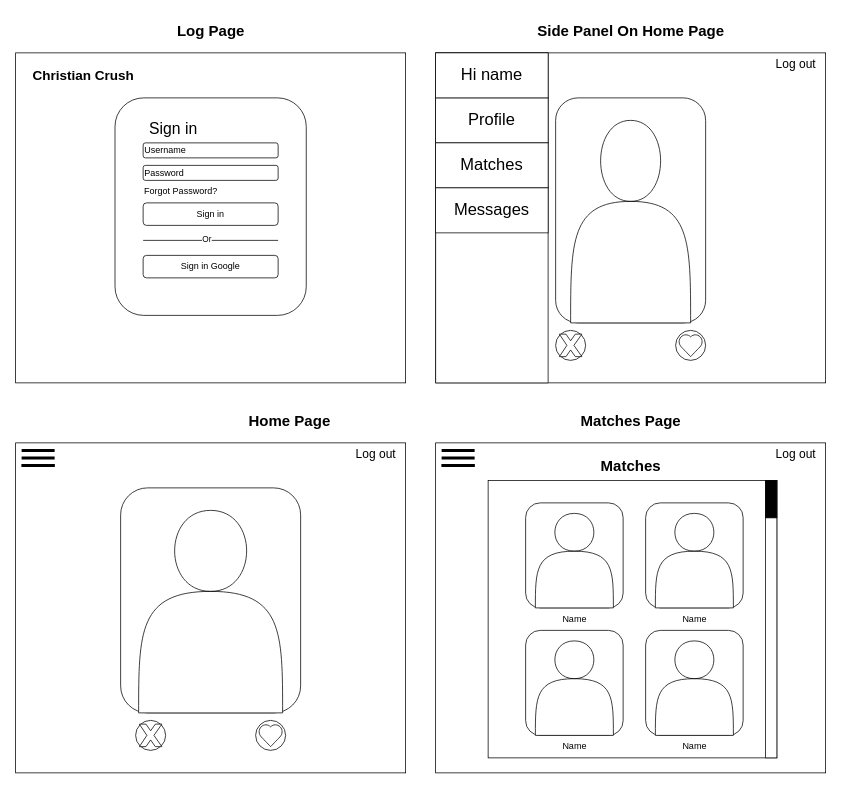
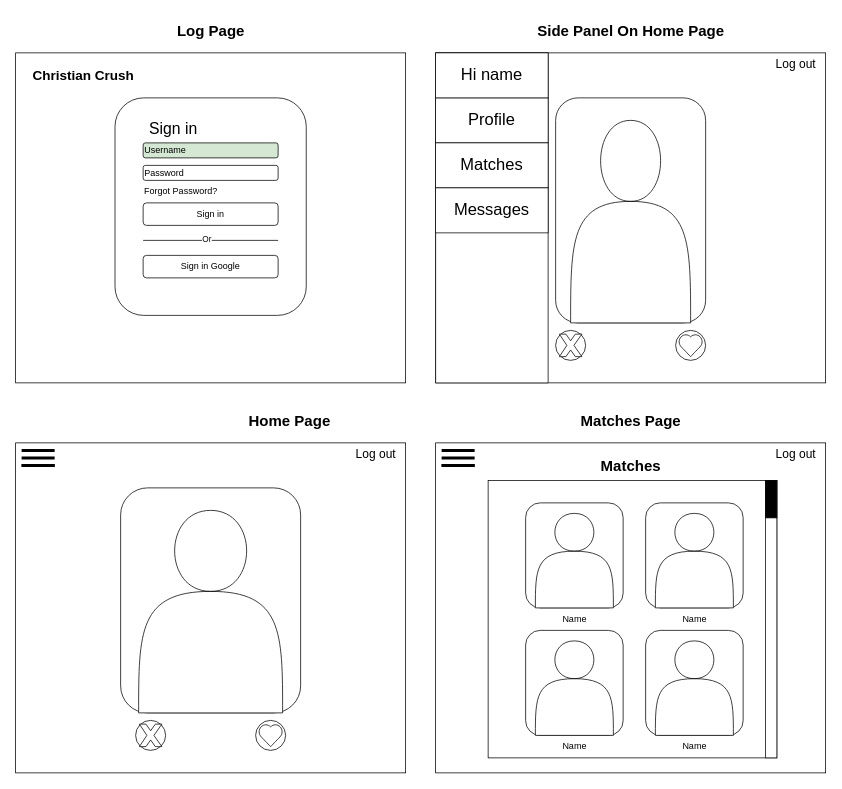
  <mxCell id="0" />
  <mxCell id="1" parent="0" />
  <mxCell id="2" value="" style="rounded=0;whiteSpace=wrap;html=1;" parent="1" vertex="1"><mxGeometry x="20" y="70" width="520" height="440" as="geometry" /></mxCell>
  <mxCell id="3" value="&lt;font style=&quot;font-size: 20px;&quot;&gt;&lt;b&gt;Log Page&lt;/b&gt;&lt;/font&gt;" style="text;html=1;align=center;verticalAlign=middle;resizable=0;points=[];autosize=1;strokeColor=none;fillColor=none;" parent="1" vertex="1"><mxGeometry x="215" y="20" width="130" height="40" as="geometry" /></mxCell>
  <mxCell id="4" value="" style="rounded=0;whiteSpace=wrap;html=1;" parent="1" vertex="1"><mxGeometry x="580" y="70" width="520" height="440" as="geometry" /></mxCell>
  <mxCell id="5" value="&lt;font style=&quot;font-size: 20px;&quot;&gt;&lt;b&gt;Side Panel On Home Page&lt;/b&gt;&lt;/font&gt;" style="text;html=1;align=center;verticalAlign=middle;resizable=0;points=[];autosize=1;strokeColor=none;fillColor=none;" parent="1" vertex="1"><mxGeometry x="705" y="20" width="270" height="40" as="geometry" /></mxCell>
  <mxCell id="6" value="" style="rounded=1;whiteSpace=wrap;html=1;" parent="1" vertex="1"><mxGeometry x="740" y="130" width="200" height="300" as="geometry" /></mxCell>
  <mxCell id="7" value="" style="ellipse;whiteSpace=wrap;html=1;aspect=fixed;" parent="1" vertex="1"><mxGeometry x="740" y="440" width="40" height="40" as="geometry" /></mxCell>
  <mxCell id="8" value="" style="ellipse;whiteSpace=wrap;html=1;aspect=fixed;" parent="1" vertex="1"><mxGeometry x="900" y="440" width="40" height="40" as="geometry" /></mxCell>
  <mxCell id="9" value="" style="verticalLabelPosition=bottom;verticalAlign=top;html=1;shape=mxgraph.basic.heart" parent="1" vertex="1"><mxGeometry x="903.75" y="445" width="32.5" height="30" as="geometry" /></mxCell>
  <mxCell id="10" value="" style="verticalLabelPosition=bottom;verticalAlign=top;html=1;shape=mxgraph.basic.x" parent="1" vertex="1"><mxGeometry x="745" y="445" width="30" height="30" as="geometry" /></mxCell>
  <mxCell id="11" value="" style="shape=actor;whiteSpace=wrap;html=1;" parent="1" vertex="1"><mxGeometry x="760" y="160" width="160" height="270" as="geometry" /></mxCell>
  <mxCell id="12" value="&lt;font style=&quot;font-size: 16px;&quot;&gt;Log out&lt;/font&gt;" style="text;html=1;align=center;verticalAlign=middle;resizable=0;points=[];autosize=1;strokeColor=none;fillColor=none;" parent="1" vertex="1"><mxGeometry x="1020" y="70" width="80" height="30" as="geometry" /></mxCell>
  <mxCell id="13" value="" style="shape=partialRectangle;whiteSpace=wrap;html=1;top=0;bottom=0;fillColor=none;direction=south;strokeWidth=4;" parent="1" vertex="1"><mxGeometry x="590" y="90" width="40" height="10" as="geometry" /></mxCell>
  <mxCell id="14" value="" style="shape=partialRectangle;whiteSpace=wrap;html=1;top=0;bottom=0;fillColor=none;direction=south;strokeWidth=4;" parent="1" vertex="1"><mxGeometry x="590" y="80" width="40" height="20" as="geometry" /></mxCell>
  <mxCell id="15" value="" style="verticalLabelPosition=bottom;verticalAlign=top;html=1;shape=mxgraph.basic.rect;fillColor2=none;strokeWidth=1;size=20;indent=5;" parent="1" vertex="1"><mxGeometry x="580" y="70" width="150" height="440" as="geometry" /></mxCell>
  <mxCell id="16" value="&lt;font style=&quot;font-size: 22px;&quot;&gt;Profile&lt;/font&gt;" style="rounded=0;whiteSpace=wrap;html=1;" parent="1" vertex="1"><mxGeometry x="580" y="130" width="150" height="60" as="geometry" /></mxCell>
  <mxCell id="17" value="&lt;span style=&quot;font-size: 22px;&quot;&gt;Matches&lt;/span&gt;" style="rounded=0;whiteSpace=wrap;html=1;" parent="1" vertex="1"><mxGeometry x="580" y="190" width="150" height="60" as="geometry" /></mxCell>
  <mxCell id="18" value="&lt;font style=&quot;font-size: 22px;&quot;&gt;Messages&lt;/font&gt;" style="rounded=0;whiteSpace=wrap;html=1;" parent="1" vertex="1"><mxGeometry x="580" y="250" width="150" height="60" as="geometry" /></mxCell>
  <mxCell id="19" value="&lt;font style=&quot;font-size: 22px;&quot;&gt;Hi name&lt;/font&gt;" style="rounded=0;whiteSpace=wrap;html=1;" parent="1" vertex="1"><mxGeometry x="580" y="70" width="150" height="60" as="geometry" /></mxCell>
  <mxCell id="20" value="" style="rounded=0;whiteSpace=wrap;html=1;" parent="1" vertex="1"><mxGeometry x="20" y="590" width="520" height="440" as="geometry" /></mxCell>
  <mxCell id="21" value="&lt;font style=&quot;font-size: 20px;&quot;&gt;&lt;b&gt;Home Page&lt;/b&gt;&lt;/font&gt;" style="text;html=1;align=center;verticalAlign=middle;resizable=0;points=[];autosize=1;strokeColor=none;fillColor=none;" parent="1" vertex="1"><mxGeometry x="320" y="540" width="130" height="40" as="geometry" /></mxCell>
  <mxCell id="22" value="" style="ellipse;whiteSpace=wrap;html=1;aspect=fixed;" parent="1" vertex="1"><mxGeometry x="180" y="960" width="40" height="40" as="geometry" /></mxCell>
  <mxCell id="23" value="" style="ellipse;whiteSpace=wrap;html=1;aspect=fixed;" parent="1" vertex="1"><mxGeometry x="340" y="960" width="40" height="40" as="geometry" /></mxCell>
  <mxCell id="24" value="" style="verticalLabelPosition=bottom;verticalAlign=top;html=1;shape=mxgraph.basic.heart" parent="1" vertex="1"><mxGeometry x="343.75" y="965" width="32.5" height="30" as="geometry" /></mxCell>
  <mxCell id="25" value="" style="verticalLabelPosition=bottom;verticalAlign=top;html=1;shape=mxgraph.basic.x" parent="1" vertex="1"><mxGeometry x="185" y="965" width="30" height="30" as="geometry" /></mxCell>
  <mxCell id="26" value="&lt;font style=&quot;font-size: 16px;&quot;&gt;Log out&lt;/font&gt;" style="text;html=1;align=center;verticalAlign=middle;resizable=0;points=[];autosize=1;strokeColor=none;fillColor=none;" parent="1" vertex="1"><mxGeometry x="460" y="590" width="80" height="30" as="geometry" /></mxCell>
  <mxCell id="27" value="" style="shape=partialRectangle;whiteSpace=wrap;html=1;top=0;bottom=0;fillColor=none;direction=south;strokeWidth=4;" parent="1" vertex="1"><mxGeometry x="30" y="610" width="40" height="10" as="geometry" /></mxCell>
  <mxCell id="28" value="" style="shape=partialRectangle;whiteSpace=wrap;html=1;top=0;bottom=0;fillColor=none;direction=south;strokeWidth=4;" parent="1" vertex="1"><mxGeometry x="30" y="600" width="40" height="20" as="geometry" /></mxCell>
  <mxCell id="29" value="&lt;font style=&quot;font-size: 20px;&quot;&gt;&lt;b&gt;Matches Page&lt;/b&gt;&lt;/font&gt;" style="text;html=1;align=center;verticalAlign=middle;resizable=0;points=[];autosize=1;strokeColor=none;fillColor=none;" parent="1" vertex="1"><mxGeometry x="760" y="540" width="160" height="40" as="geometry" /></mxCell>
  <mxCell id="30" value="" style="rounded=0;whiteSpace=wrap;html=1;" parent="1" vertex="1"><mxGeometry x="580" y="590" width="520" height="440" as="geometry" /></mxCell>
  <mxCell id="31" value="&lt;font style=&quot;font-size: 16px;&quot;&gt;Log out&lt;/font&gt;" style="text;html=1;align=center;verticalAlign=middle;resizable=0;points=[];autosize=1;strokeColor=none;fillColor=none;" parent="1" vertex="1"><mxGeometry x="1020" y="590" width="80" height="30" as="geometry" /></mxCell>
  <mxCell id="32" value="" style="shape=partialRectangle;whiteSpace=wrap;html=1;top=0;bottom=0;fillColor=none;direction=south;strokeWidth=4;" parent="1" vertex="1"><mxGeometry x="590" y="610" width="40" height="10" as="geometry" /></mxCell>
  <mxCell id="33" value="" style="shape=partialRectangle;whiteSpace=wrap;html=1;top=0;bottom=0;fillColor=none;direction=south;strokeWidth=4;" parent="1" vertex="1"><mxGeometry x="590" y="600" width="40" height="20" as="geometry" /></mxCell>
  <mxCell id="34" value="" style="rounded=1;whiteSpace=wrap;html=1;" vertex="1" parent="1"><mxGeometry x="152.5" y="130" width="255" height="290" as="geometry" /></mxCell>
  <mxCell id="35" value="&lt;font style=&quot;font-size: 21px;&quot;&gt;Sign in&lt;/font&gt;" style="text;html=1;align=center;verticalAlign=middle;resizable=0;points=[];autosize=1;strokeColor=none;fillColor=none;" vertex="1" parent="1"><mxGeometry x="185" y="150" width="90" height="40" as="geometry" /></mxCell>
  <mxCell id="36" value="Forgot Password?" style="text;html=1;align=center;verticalAlign=middle;resizable=0;points=[];autosize=1;strokeColor=none;fillColor=none;" vertex="1" parent="1"><mxGeometry x="180" y="240" width="120" height="30" as="geometry" /></mxCell>
  <mxCell id="37" value="Sign in" style="rounded=1;whiteSpace=wrap;html=1;" vertex="1" parent="1"><mxGeometry x="190" y="270" width="180" height="30" as="geometry" /></mxCell>
  <mxCell id="38" value="Password" style="rounded=1;whiteSpace=wrap;html=1;align=left;" vertex="1" parent="1"><mxGeometry x="190" y="220" width="180" height="20" as="geometry" /></mxCell>
- <mxCell id="39" value="Username" style="rounded=1;whiteSpace=wrap;html=1;align=left;" vertex="1" parent="1"><mxGeometry x="190" y="190" width="180" height="20" as="geometry" /></mxCell>
+ <mxCell id="39" value="Username" style="rounded=1;whiteSpace=wrap;html=1;align=left;fillColor=#d5e8d4;" vertex="1" parent="1"><mxGeometry x="190" y="190" width="180" height="20" as="geometry" /></mxCell>
  <mxCell id="40" value="" style="endArrow=none;html=1;rounded=0;" edge="1" parent="1"><mxGeometry width="50" height="50" relative="1" as="geometry"><mxPoint x="190" y="320" as="sourcePoint" /><mxPoint x="370" y="320" as="targetPoint" /></mxGeometry></mxCell>
  <mxCell id="41" value="Or" style="edgeLabel;html=1;align=center;verticalAlign=middle;resizable=0;points=[];" vertex="1" connectable="0" parent="40"><mxGeometry x="-0.064" y="2" relative="1" as="geometry"><mxPoint as="offset" /></mxGeometry></mxCell>
  <mxCell id="42" value="Sign in Google" style="rounded=1;whiteSpace=wrap;html=1;" vertex="1" parent="1"><mxGeometry x="190" y="340" width="180" height="30" as="geometry" /></mxCell>
  <mxCell id="43" value="&lt;font style=&quot;font-size: 18px;&quot;&gt;&lt;b&gt;Christian Crush&lt;/b&gt;&lt;/font&gt;" style="text;html=1;align=center;verticalAlign=middle;resizable=0;points=[];autosize=1;strokeColor=none;fillColor=none;" vertex="1" parent="1"><mxGeometry x="30" y="80" width="160" height="40" as="geometry" /></mxCell>
  <mxCell id="44" value="&lt;font style=&quot;font-size: 20px;&quot;&gt;&lt;b&gt;Matches&lt;/b&gt;&lt;/font&gt;" style="text;html=1;align=center;verticalAlign=middle;resizable=0;points=[];autosize=1;strokeColor=none;fillColor=none;" vertex="1" parent="1"><mxGeometry x="790" y="600" width="100" height="40" as="geometry" /></mxCell>
  <mxCell id="45" value="" style="rounded=0;whiteSpace=wrap;html=1;" vertex="1" parent="1"><mxGeometry x="650" y="640" width="385" height="370" as="geometry" /></mxCell>
  <mxCell id="46" value="" style="group" vertex="1" connectable="0" parent="1"><mxGeometry x="700" y="670" width="340" height="340" as="geometry" /></mxCell>
  <mxCell id="47" value="" style="rounded=1;whiteSpace=wrap;html=1;" parent="46" vertex="1"><mxGeometry width="130" height="140" as="geometry" /></mxCell>
  <mxCell id="48" value="" style="shape=actor;whiteSpace=wrap;html=1;" parent="46" vertex="1"><mxGeometry x="13" y="14" width="104" height="126" as="geometry" /></mxCell>
  <mxCell id="49" value="" style="group" vertex="1" connectable="0" parent="1"><mxGeometry x="860" y="670" width="130" height="140" as="geometry" /></mxCell>
  <mxCell id="50" value="" style="rounded=1;whiteSpace=wrap;html=1;" vertex="1" parent="49"><mxGeometry width="130" height="140" as="geometry" /></mxCell>
  <mxCell id="51" value="" style="shape=actor;whiteSpace=wrap;html=1;" vertex="1" parent="49"><mxGeometry x="13" y="14" width="104" height="126" as="geometry" /></mxCell>
  <mxCell id="52" value="" style="group" vertex="1" connectable="0" parent="1"><mxGeometry x="700" y="840" width="365" height="180" as="geometry" /></mxCell>
  <mxCell id="53" value="" style="rounded=1;whiteSpace=wrap;html=1;" vertex="1" parent="52"><mxGeometry width="130" height="140" as="geometry" /></mxCell>
  <mxCell id="54" value="" style="shape=actor;whiteSpace=wrap;html=1;" vertex="1" parent="52"><mxGeometry x="13" y="14" width="104" height="126" as="geometry" /></mxCell>
  <mxCell id="55" value="" style="group" vertex="1" connectable="0" parent="1"><mxGeometry x="860" y="840" width="130" height="140" as="geometry" /></mxCell>
  <mxCell id="56" value="" style="rounded=1;whiteSpace=wrap;html=1;" vertex="1" parent="55"><mxGeometry width="130" height="140" as="geometry" /></mxCell>
  <mxCell id="57" value="" style="shape=actor;whiteSpace=wrap;html=1;" vertex="1" parent="55"><mxGeometry x="13" y="14" width="104" height="126" as="geometry" /></mxCell>
  <mxCell id="58" value="Name" style="text;html=1;align=center;verticalAlign=middle;resizable=0;points=[];autosize=1;strokeColor=none;fillColor=none;" vertex="1" parent="1"><mxGeometry x="735" y="810" width="60" height="30" as="geometry" /></mxCell>
  <mxCell id="59" value="Name" style="text;html=1;align=center;verticalAlign=middle;resizable=0;points=[];autosize=1;strokeColor=none;fillColor=none;" vertex="1" parent="1"><mxGeometry x="895" y="980" width="60" height="30" as="geometry" /></mxCell>
  <mxCell id="60" value="Name" style="text;html=1;align=center;verticalAlign=middle;resizable=0;points=[];autosize=1;strokeColor=none;fillColor=none;" vertex="1" parent="1"><mxGeometry x="895" y="810" width="60" height="30" as="geometry" /></mxCell>
  <mxCell id="61" value="Name" style="text;html=1;align=center;verticalAlign=middle;resizable=0;points=[];autosize=1;strokeColor=none;fillColor=none;" vertex="1" parent="1"><mxGeometry x="735" y="980" width="60" height="30" as="geometry" /></mxCell>
  <mxCell id="62" value="" style="rounded=0;whiteSpace=wrap;html=1;" vertex="1" parent="1"><mxGeometry x="1020" y="640" width="15" height="370" as="geometry" /></mxCell>
  <mxCell id="63" value="" style="rounded=0;whiteSpace=wrap;html=1;fillColor=#000000;" vertex="1" parent="1"><mxGeometry x="1020" y="640" width="15" height="50" as="geometry" /></mxCell>
  <mxCell id="64" value="" style="group" vertex="1" connectable="0" parent="1"><mxGeometry x="160" y="650" width="240" height="300" as="geometry" /></mxCell>
  <mxCell id="65" value="" style="rounded=1;whiteSpace=wrap;html=1;" vertex="1" parent="64"><mxGeometry width="240" height="300" as="geometry" /></mxCell>
  <mxCell id="66" value="" style="shape=actor;whiteSpace=wrap;html=1;" vertex="1" parent="64"><mxGeometry x="24" y="30" width="192" height="270" as="geometry" /></mxCell>
